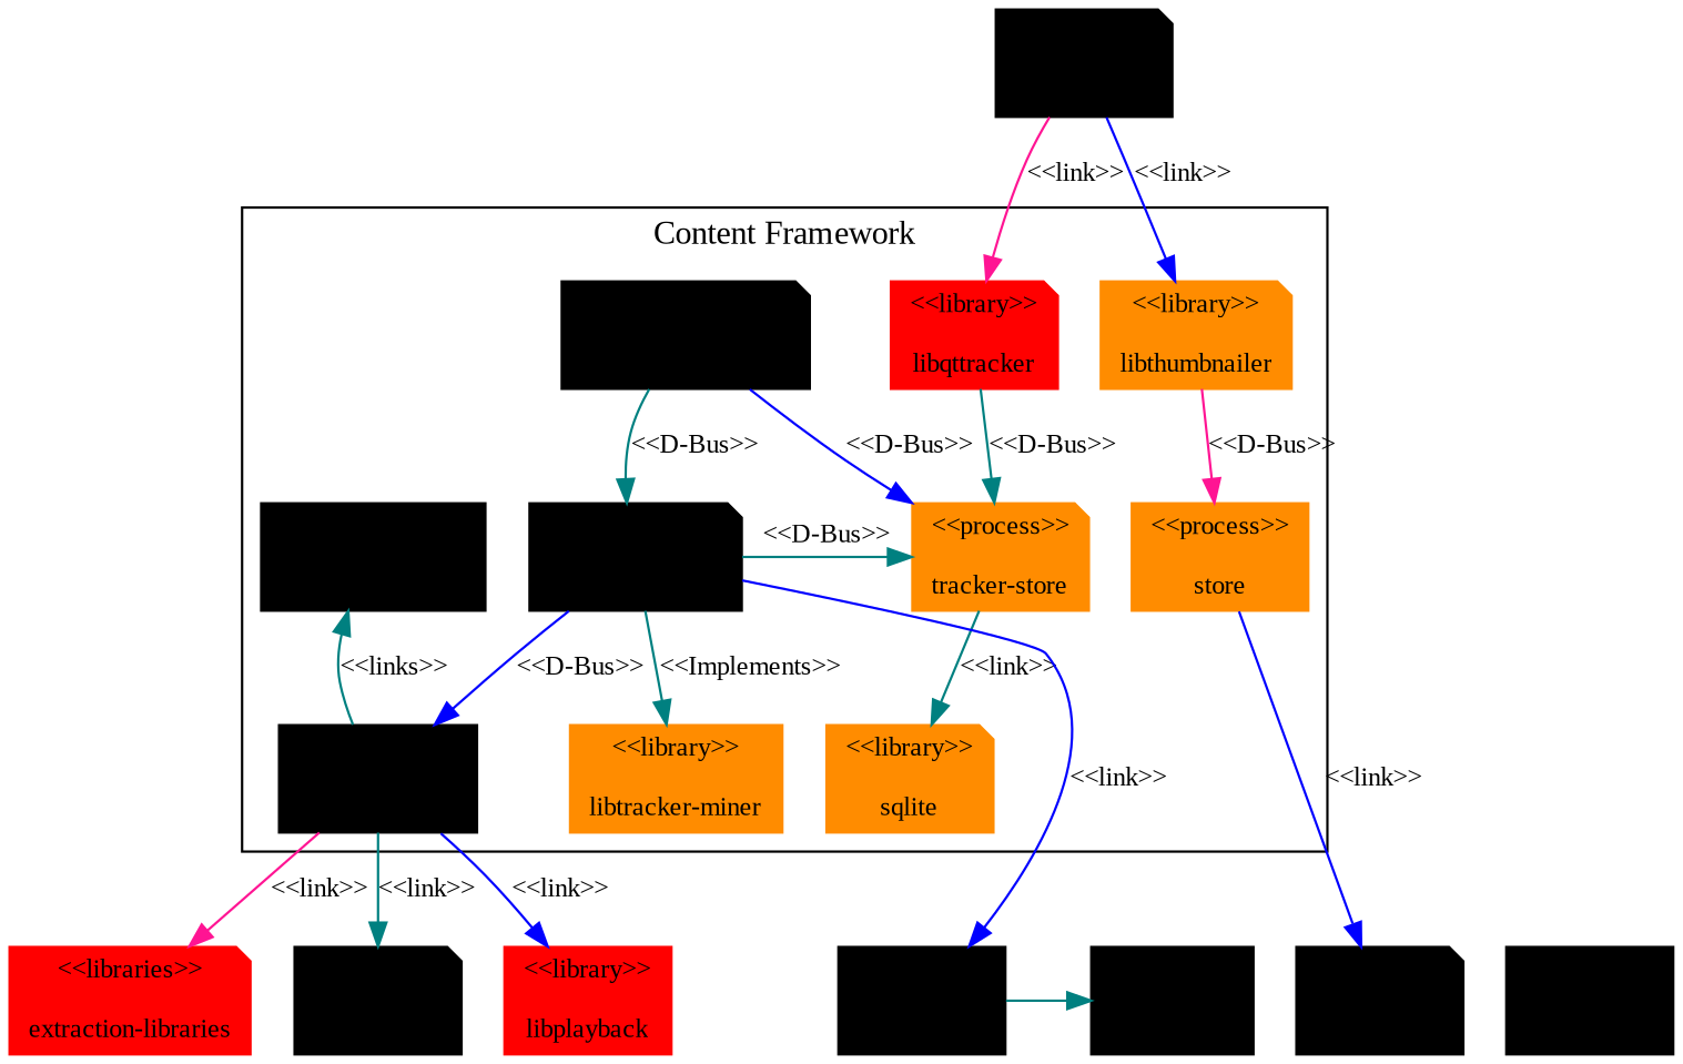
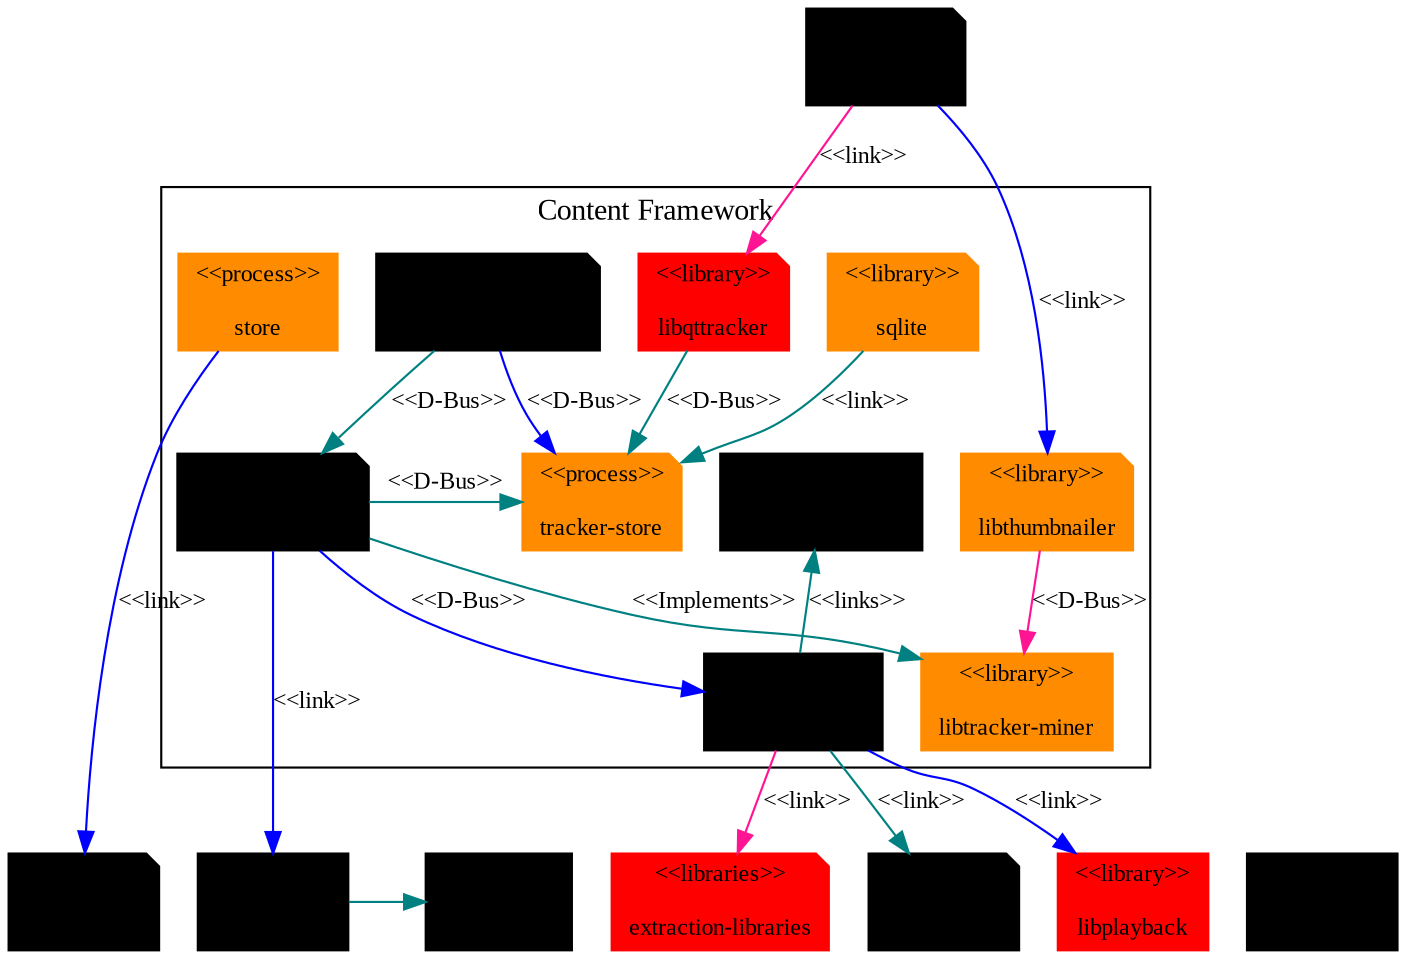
  digraph {
    fontname="Liberation Serif"
    node [color=black fontname="Liberation Serif" fontsize=11 shape=note style=filled]
    edge [color=teal fontname="Liberation Serif" fontsize=11]
    n1 [label="<<process>>\n\napplication"]
    n2 [color=red label="<<libraries>>\n\nextraction-libraries"]
    n3 [label="<<library>>\n\ngstreamer"]
    n4 [label="<<library>>\n\nlibhal" shape=box]
    n5 [label="<<library>>\n\nlibquill"]
    n6 [color=red label="<<library>>\n\nlibplayback" shape=box]
    n7 [label="<<library>>\n\nGIO" shape=box]
    n8 [label="<<kernel>>\n\ninotify" shape=box]
    n9 [color=darkorange label="<<process>>\n\ntracker-store"]
    n10 [label="<<library>>\n\nlibtracker-extract" shape=box]
    n11 [label="<<process>>\n\ntracker-miner-fs"]
    n12 [color=red label="<<library>>\n\nlibqttracker"]
    n13 [color=darkorange label="<<library>>\n\nlibthumbnailer"]
    n14 [color=darkorange label="<<process>>\n\nstore" shape=box]
    n15 [label="<<command-line>>\n\ntracker-utils"]
    n16 [color=darkorange label="<<library>>\n\nsqlite"]
    n17 [label="<<process>>\n\ntracker-extract" shape=box]
    n18 [color=darkorange label="<<library>>\n\nlibtracker-miner" shape=box]
    subgraph sub_1 {
      rank=source
      n1
    }
    subgraph sub_2 {
      rank=sink
      n2
      n3
      n4
      n5
      n6
      n7
      n8
    }
    subgraph cluster_3 {
      label="Content Framework"
      n12
      n13
      n14
      n15
      n16
      n17
      n18
      subgraph sub_4 {
        label="Content Framework"
        rank=same
        n9
        n10
        n11
      }
    }
    n1 -> n12 [color=deeppink label="<<link>>"]
    n1 -> n13 [color=blue label="<<link>>"]
    n7 -> n8
-   n9 -> n16 [label="<<link>>"]
+   n16 -> n9 [label="<<link>>"]
    n11 -> n7 [color=blue label="<<link>>"]
    n11 -> n9 [label="<<D-Bus>>"]
    n11 -> n17 [color=blue label="<<D-Bus>>"]
    n11 -> n18 [label="<<Implements>>"]
    n12 -> n9 [label="<<D-Bus>>"]
-   n13 -> n14 [color=deeppink label="<<D-Bus>>"]
+   n13 -> n18 [color=deeppink label="<<D-Bus>>"]
    n14 -> n5 [color=blue label="<<link>>"]
    n15 -> n9 [color=blue label="<<D-Bus>>"]
    n15 -> n11 [label="<<D-Bus>>"]
    n17 -> n2 [color=deeppink label="<<link>>"]
    n17 -> n3 [label="<<link>>"]
    n17 -> n6 [color=blue label="<<link>>"]
    n17 -> n10 [label="<<links>>"]
  }
